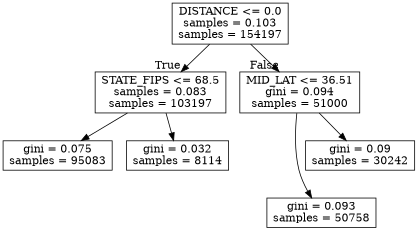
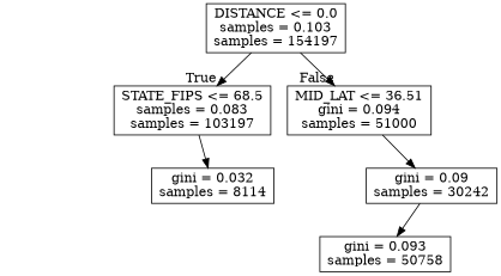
  digraph {
    node [shape=box]
    n1 [label="DISTANCE <= 0.0\nsamples = 0.103\nsamples = 154197"]
    n2 [label="STATE_FIPS <= 68.5\nsamples = 0.083\nsamples = 103197"]
    n3 [label="MID_LAT <= 36.51\ngini = 0.094\nsamples = 51000"]
-   n4 [label="gini = 0.075\nsamples = 95083"]
    n5 [label="gini = 0.032\nsamples = 8114"]
    n6 [label="gini = 0.093\nsamples = 50758"]
    n7 [label="gini = 0.09\nsamples = 30242"]
    n1 -> n2 [headlabel=True labelangle=45 labeldistance=2.5]
    n1 -> n3 [headlabel=False labelangle=-45 labeldistance=2.5]
-   n2 -> n4
    n2 -> n5
-   n3 -> n6
+   n7 -> n6
    n3 -> n7
  }
